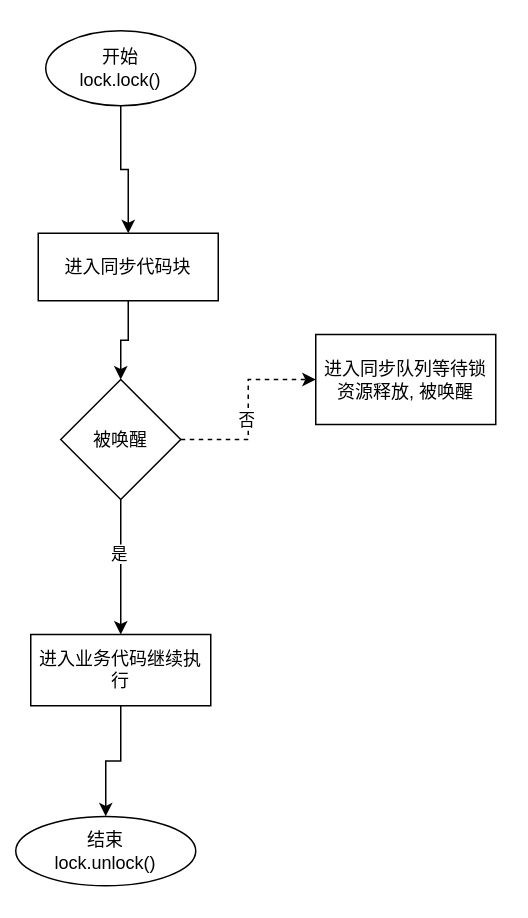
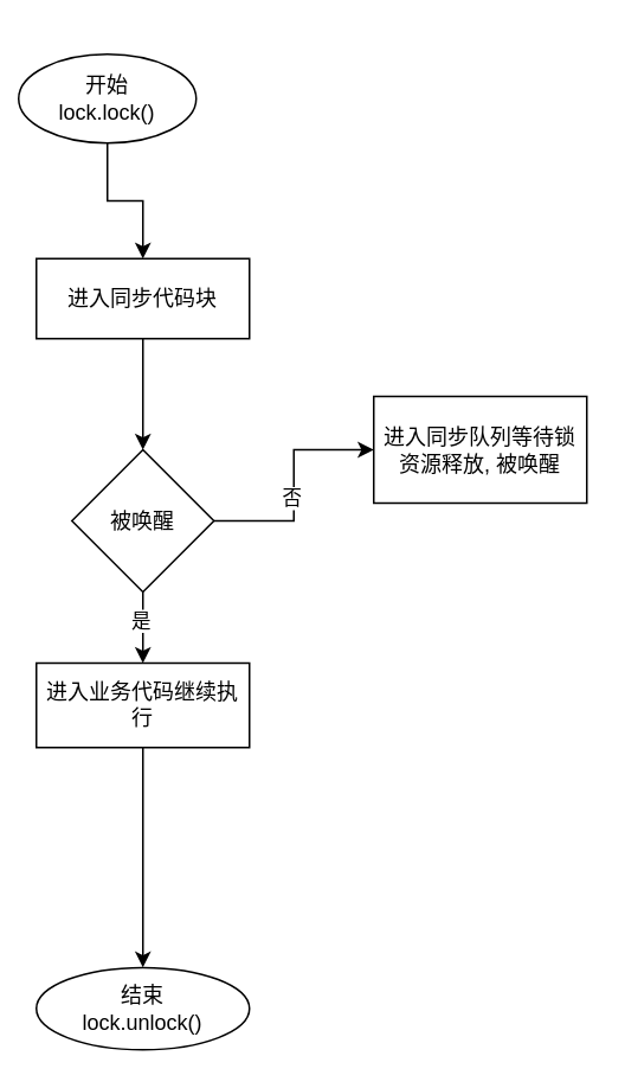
  <mxCell id="0" />
  <mxCell id="1" parent="0" />
  <mxCell id="2" value="" style="edgeStyle=orthogonalEdgeStyle;rounded=0;orthogonalLoop=1;jettySize=auto;html=1;" edge="1" parent="1" source="3" target="5"><mxGeometry relative="1" as="geometry" /></mxCell>
- <mxCell id="3" value="开始&lt;br&gt;lock.lock()" style="ellipse;whiteSpace=wrap;html=1;" vertex="1" parent="1"><mxGeometry x="30" y="20" width="100" height="50" as="geometry" /></mxCell>
+ <mxCell id="3" value="开始&lt;br&gt;lock.lock()" style="ellipse;whiteSpace=wrap;html=1;" vertex="1" parent="1"><mxGeometry x="10" y="30" width="100" height="50" as="geometry" /></mxCell>
  <mxCell id="4" value="" style="edgeStyle=orthogonalEdgeStyle;rounded=0;orthogonalLoop=1;jettySize=auto;html=1;" edge="1" parent="1" source="5" target="10"><mxGeometry relative="1" as="geometry" /></mxCell>
- <mxCell id="5" value="进入同步代码块" style="whiteSpace=wrap;html=1;" vertex="1" parent="1"><mxGeometry x="25" y="155" width="120" height="45" as="geometry" /></mxCell>
+ <mxCell id="5" value="进入同步代码块" style="whiteSpace=wrap;html=1;" vertex="1" parent="1"><mxGeometry x="20" y="145" width="120" height="45" as="geometry" /></mxCell>
  <mxCell id="6" value="" style="edgeStyle=orthogonalEdgeStyle;rounded=0;orthogonalLoop=1;jettySize=auto;html=1;" edge="1" parent="1" source="10" target="12"><mxGeometry relative="1" as="geometry" /></mxCell>
  <mxCell id="7" value="是" style="edgeLabel;html=1;align=center;verticalAlign=middle;resizable=0;points=[];" vertex="1" connectable="0" parent="6"><mxGeometry x="-0.211" y="-2" relative="1" as="geometry"><mxPoint as="offset" /></mxGeometry></mxCell>
- <mxCell id="8" value="" style="edgeStyle=orthogonalEdgeStyle;rounded=0;orthogonalLoop=1;jettySize=auto;html=1;dashed=1;" edge="1" parent="1" source="10" target="13"><mxGeometry relative="1" as="geometry" /></mxCell>
+ <mxCell id="8" value="" style="edgeStyle=orthogonalEdgeStyle;rounded=0;orthogonalLoop=1;jettySize=auto;html=1;" edge="1" parent="1" source="10" target="13"><mxGeometry relative="1" as="geometry" /></mxCell>
  <mxCell id="9" value="否" style="edgeLabel;html=1;align=center;verticalAlign=middle;resizable=0;points=[];" vertex="1" connectable="0" parent="8"><mxGeometry x="-0.089" y="2" relative="1" as="geometry"><mxPoint y="1" as="offset" /></mxGeometry></mxCell>
  <mxCell id="10" value="&lt;span&gt;被唤醒&lt;/span&gt;" style="rhombus;whiteSpace=wrap;html=1;" vertex="1" parent="1"><mxGeometry x="40" y="252.5" width="80" height="80" as="geometry" /></mxCell>
  <mxCell id="11" value="" style="edgeStyle=orthogonalEdgeStyle;rounded=0;orthogonalLoop=1;jettySize=auto;html=1;" edge="1" parent="1" source="12" target="14"><mxGeometry relative="1" as="geometry" /></mxCell>
- <mxCell id="12" value="进入业务代码继续执行" style="whiteSpace=wrap;html=1;" vertex="1" parent="1"><mxGeometry x="20" y="422.5" width="120" height="47.5" as="geometry" /></mxCell>
+ <mxCell id="12" value="进入业务代码继续执行" style="whiteSpace=wrap;html=1;" vertex="1" parent="1"><mxGeometry x="20" y="372.5" width="120" height="47.5" as="geometry" /></mxCell>
  <mxCell id="13" value="进入同步队列等待锁资源释放, 被唤醒" style="whiteSpace=wrap;html=1;" vertex="1" parent="1"><mxGeometry x="210" y="222.5" width="120" height="60" as="geometry" /></mxCell>
- <mxCell id="14" value="结束&lt;br&gt;lock.unlock()" style="ellipse;whiteSpace=wrap;html=1;" vertex="1" parent="1"><mxGeometry x="10" y="543.75" width="120" height="46.25" as="geometry" /></mxCell>
+ <mxCell id="14" value="结束&lt;br&gt;lock.unlock()" style="ellipse;whiteSpace=wrap;html=1;" vertex="1" parent="1"><mxGeometry x="20" y="543.75" width="120" height="46.25" as="geometry" /></mxCell>
